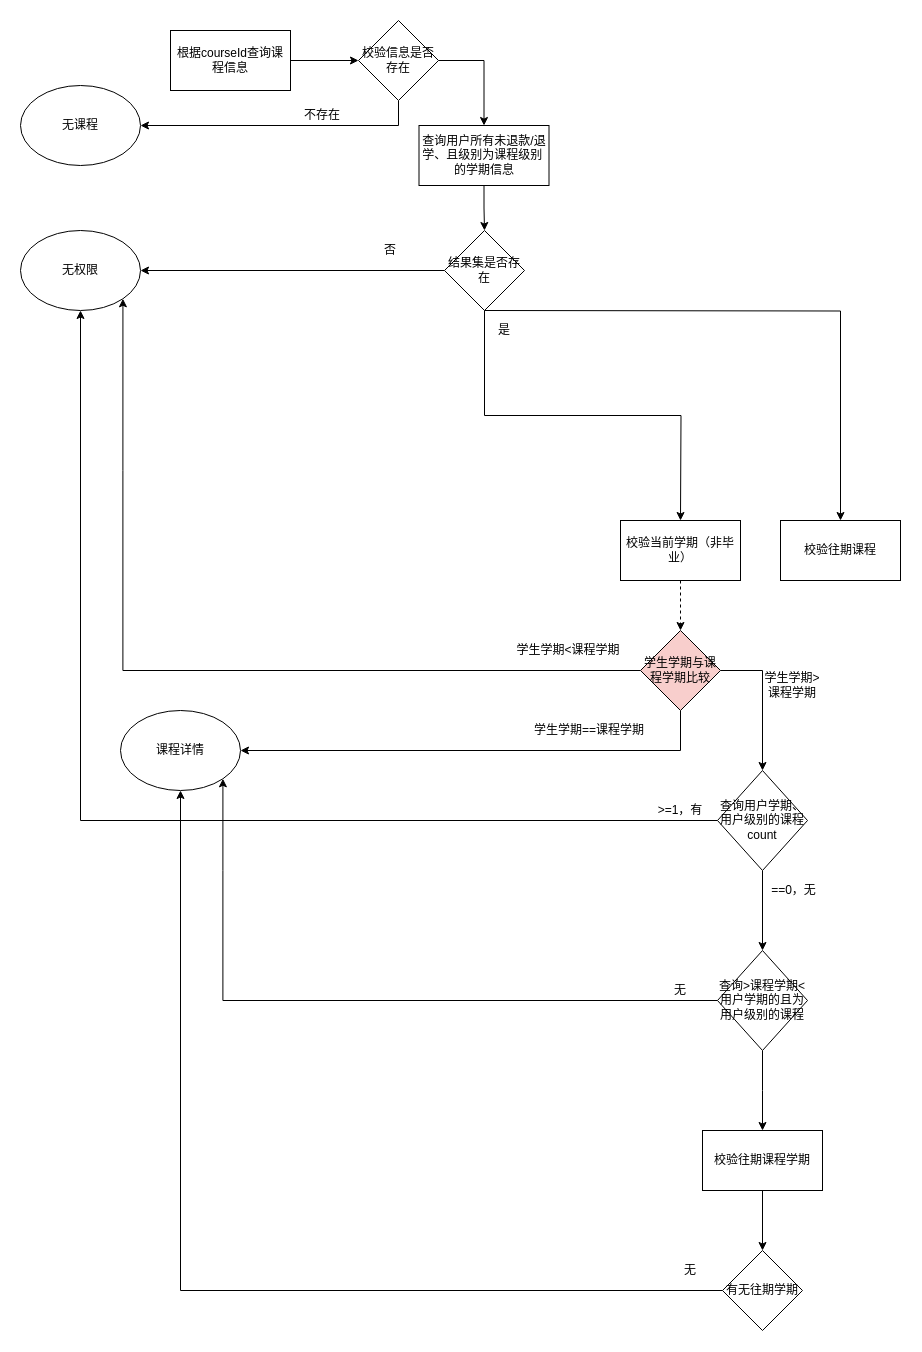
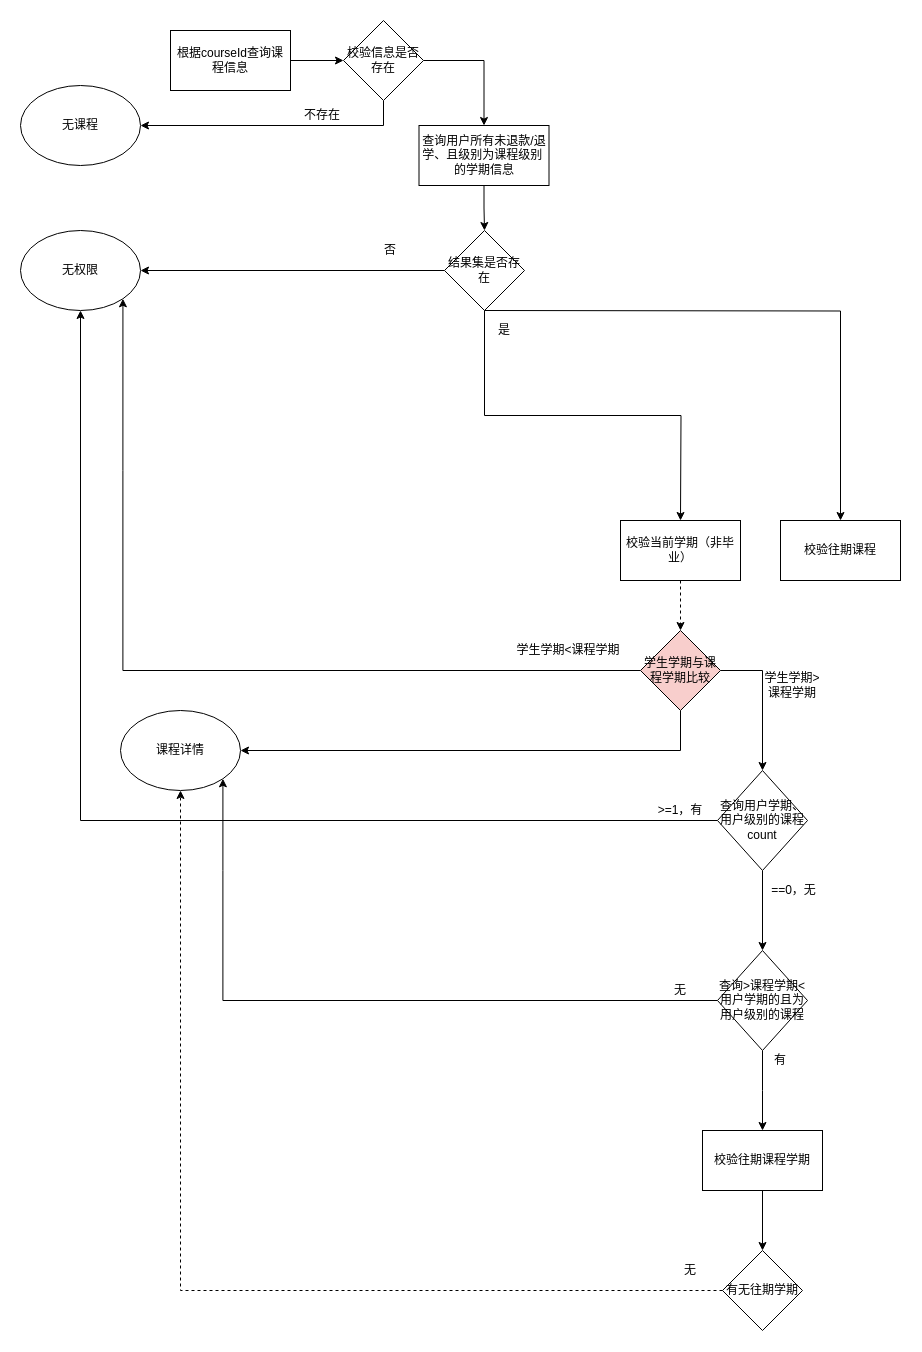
  <mxCell id="0" />
  <mxCell id="1" parent="0" />
  <mxCell id="2" style="edgeStyle=orthogonalEdgeStyle;rounded=0;orthogonalLoop=1;jettySize=auto;html=1;entryX=1;entryY=0.5;entryDx=0;entryDy=0;exitX=0.5;exitY=1;exitDx=0;exitDy=0;" edge="1" parent="1" source="4" target="7"><mxGeometry relative="1" as="geometry" /></mxCell>
  <mxCell id="3" style="edgeStyle=orthogonalEdgeStyle;rounded=0;orthogonalLoop=1;jettySize=auto;html=1;entryX=0.5;entryY=0;entryDx=0;entryDy=0;exitX=1;exitY=0.5;exitDx=0;exitDy=0;" edge="1" parent="1" source="4" target="10"><mxGeometry relative="1" as="geometry" /></mxCell>
- <mxCell id="4" value="校验信息是否存在" style="rhombus;whiteSpace=wrap;html=1;" vertex="1" parent="1"><mxGeometry x="358" y="20" width="80" height="80" as="geometry" /></mxCell>
+ <mxCell id="4" value="校验信息是否存在" style="rhombus;whiteSpace=wrap;html=1;" vertex="1" parent="1"><mxGeometry x="343" y="20" width="80" height="80" as="geometry" /></mxCell>
  <mxCell id="5" style="edgeStyle=orthogonalEdgeStyle;rounded=0;orthogonalLoop=1;jettySize=auto;html=1;" edge="1" parent="1" source="6" target="4"><mxGeometry relative="1" as="geometry" /></mxCell>
  <mxCell id="6" value="根据courseId查询课程信息" style="rounded=0;whiteSpace=wrap;html=1;" vertex="1" parent="1"><mxGeometry x="170" y="30" width="120" height="60" as="geometry" /></mxCell>
  <mxCell id="7" value="无课程" style="ellipse;whiteSpace=wrap;html=1;" vertex="1" parent="1"><mxGeometry x="20" y="85" width="120" height="80" as="geometry" /></mxCell>
  <mxCell id="8" value="不存在" style="text;html=1;strokeColor=none;fillColor=none;align=center;verticalAlign=middle;whiteSpace=wrap;rounded=0;" vertex="1" parent="1"><mxGeometry x="301.5" y="105" width="40" height="20" as="geometry" /></mxCell>
  <mxCell id="9" style="edgeStyle=orthogonalEdgeStyle;rounded=0;orthogonalLoop=1;jettySize=auto;html=1;entryX=0.5;entryY=0;entryDx=0;entryDy=0;" edge="1" parent="1" source="10" target="14"><mxGeometry relative="1" as="geometry" /></mxCell>
  <mxCell id="10" value="查询用户所有未退款/退学、且级别为课程级别&amp;nbsp; 的学期信息" style="rounded=0;whiteSpace=wrap;html=1;" vertex="1" parent="1"><mxGeometry x="418.5" y="125" width="130" height="60" as="geometry" /></mxCell>
  <mxCell id="11" style="edgeStyle=orthogonalEdgeStyle;rounded=0;orthogonalLoop=1;jettySize=auto;html=1;entryX=1;entryY=0.5;entryDx=0;entryDy=0;" edge="1" parent="1" source="14" target="15"><mxGeometry relative="1" as="geometry" /></mxCell>
  <mxCell id="12" style="edgeStyle=orthogonalEdgeStyle;rounded=0;orthogonalLoop=1;jettySize=auto;html=1;exitX=0.5;exitY=1;exitDx=0;exitDy=0;" edge="1" parent="1" source="14"><mxGeometry relative="1" as="geometry"><mxPoint x="530" y="270" as="sourcePoint" /><mxPoint x="680" y="520" as="targetPoint" /></mxGeometry></mxCell>
  <mxCell id="13" style="edgeStyle=orthogonalEdgeStyle;rounded=0;orthogonalLoop=1;jettySize=auto;html=1;entryX=0.5;entryY=0;entryDx=0;entryDy=0;" edge="1" parent="1" target="43"><mxGeometry relative="1" as="geometry"><mxPoint x="484" y="310" as="sourcePoint" /></mxGeometry></mxCell>
  <mxCell id="14" value="结果集是否存在" style="rhombus;whiteSpace=wrap;html=1;" vertex="1" parent="1"><mxGeometry x="444" y="230" width="80" height="80" as="geometry" /></mxCell>
  <mxCell id="15" value="无权限" style="ellipse;whiteSpace=wrap;html=1;" vertex="1" parent="1"><mxGeometry x="20" y="230" width="120" height="80" as="geometry" /></mxCell>
  <mxCell id="16" value="课程详情" style="ellipse;whiteSpace=wrap;html=1;" vertex="1" parent="1"><mxGeometry x="120" y="710" width="120" height="80" as="geometry" /></mxCell>
  <mxCell id="17" value="否" style="text;html=1;strokeColor=none;fillColor=none;align=center;verticalAlign=middle;whiteSpace=wrap;rounded=0;" vertex="1" parent="1"><mxGeometry x="370" y="240" width="40" height="20" as="geometry" /></mxCell>
  <mxCell id="18" value="是" style="text;html=1;strokeColor=none;fillColor=none;align=center;verticalAlign=middle;whiteSpace=wrap;rounded=0;" vertex="1" parent="1"><mxGeometry x="483.5" y="320" width="40" height="20" as="geometry" /></mxCell>
  <mxCell id="19" style="edgeStyle=orthogonalEdgeStyle;rounded=0;orthogonalLoop=1;jettySize=auto;html=1;entryX=0.5;entryY=0;entryDx=0;entryDy=0;dashed=1;" edge="1" parent="1" source="21" target="24"><mxGeometry relative="1" as="geometry" /></mxCell>
  <mxCell id="20" style="edgeStyle=orthogonalEdgeStyle;rounded=0;orthogonalLoop=1;jettySize=auto;html=1;entryX=0.5;entryY=0;entryDx=0;entryDy=0;exitX=1;exitY=0.5;exitDx=0;exitDy=0;" edge="1" parent="1" source="24" target="30"><mxGeometry relative="1" as="geometry"><mxPoint x="750" y="820" as="targetPoint" /></mxGeometry></mxCell>
  <mxCell id="21" value="校验当前学期（非毕业）" style="rounded=0;whiteSpace=wrap;html=1;" vertex="1" parent="1"><mxGeometry x="620" y="520" width="120" height="60" as="geometry" /></mxCell>
  <mxCell id="22" style="edgeStyle=orthogonalEdgeStyle;rounded=0;orthogonalLoop=1;jettySize=auto;html=1;entryX=1;entryY=0.5;entryDx=0;entryDy=0;exitX=0.5;exitY=1;exitDx=0;exitDy=0;" edge="1" parent="1" source="24" target="16"><mxGeometry relative="1" as="geometry"><mxPoint x="650" y="820" as="sourcePoint" /></mxGeometry></mxCell>
  <mxCell id="23" style="edgeStyle=orthogonalEdgeStyle;rounded=0;orthogonalLoop=1;jettySize=auto;html=1;exitX=0;exitY=0.5;exitDx=0;exitDy=0;entryX=1;entryY=1;entryDx=0;entryDy=0;" edge="1" parent="1" source="24" target="15"><mxGeometry relative="1" as="geometry"><mxPoint x="120" y="310" as="targetPoint" /></mxGeometry></mxCell>
  <mxCell id="24" value="学生学期与课程学期比较" style="rhombus;whiteSpace=wrap;html=1;fillColor=#f8cecc;" vertex="1" parent="1"><mxGeometry x="640" y="630" width="80" height="80" as="geometry" /></mxCell>
- <mxCell id="25" value="学生学期==课程学期" style="text;html=1;strokeColor=none;fillColor=none;align=center;verticalAlign=middle;whiteSpace=wrap;rounded=0;" vertex="1" parent="1"><mxGeometry x="528.5" y="720" width="120" height="20" as="geometry" /></mxCell>
  <mxCell id="26" value="学生学期&amp;lt;课程学期" style="text;html=1;strokeColor=none;fillColor=none;align=center;verticalAlign=middle;whiteSpace=wrap;rounded=0;" vertex="1" parent="1"><mxGeometry x="513" y="640" width="110" height="20" as="geometry" /></mxCell>
  <mxCell id="27" value="学生学期&amp;gt;课程学期" style="text;html=1;strokeColor=none;fillColor=none;align=center;verticalAlign=middle;whiteSpace=wrap;rounded=0;" vertex="1" parent="1"><mxGeometry x="762" y="670" width="60" height="30" as="geometry" /></mxCell>
  <mxCell id="28" style="edgeStyle=orthogonalEdgeStyle;rounded=0;orthogonalLoop=1;jettySize=auto;html=1;entryX=0.5;entryY=1;entryDx=0;entryDy=0;" edge="1" parent="1" source="30" target="15"><mxGeometry relative="1" as="geometry" /></mxCell>
  <mxCell id="29" value="" style="edgeStyle=orthogonalEdgeStyle;rounded=0;orthogonalLoop=1;jettySize=auto;html=1;" edge="1" parent="1" source="30" target="33"><mxGeometry relative="1" as="geometry" /></mxCell>
  <mxCell id="30" value="&lt;span style=&quot;white-space: normal&quot;&gt;查询用户学期、用户级别的课程count&lt;/span&gt;" style="rhombus;whiteSpace=wrap;html=1;" vertex="1" parent="1"><mxGeometry x="717" y="770" width="90" height="100" as="geometry" /></mxCell>
  <mxCell id="31" style="edgeStyle=orthogonalEdgeStyle;rounded=0;orthogonalLoop=1;jettySize=auto;html=1;entryX=1;entryY=1;entryDx=0;entryDy=0;" edge="1" parent="1" source="33" target="16"><mxGeometry relative="1" as="geometry" /></mxCell>
  <mxCell id="32" value="" style="edgeStyle=orthogonalEdgeStyle;rounded=0;orthogonalLoop=1;jettySize=auto;html=1;" edge="1" parent="1" source="33"><mxGeometry relative="1" as="geometry"><mxPoint x="762" y="1130" as="targetPoint" /></mxGeometry></mxCell>
  <mxCell id="33" value="查询&amp;gt;课程学期&amp;lt;用户学期的且为用户级别的课程" style="rhombus;whiteSpace=wrap;html=1;" vertex="1" parent="1"><mxGeometry x="717" y="950" width="90" height="100" as="geometry" /></mxCell>
  <mxCell id="34" value="&amp;gt;=1，有" style="text;html=1;strokeColor=none;fillColor=none;align=center;verticalAlign=middle;whiteSpace=wrap;rounded=0;" vertex="1" parent="1"><mxGeometry x="655" y="800" width="50" height="20" as="geometry" /></mxCell>
  <mxCell id="35" value="无" style="text;html=1;strokeColor=none;fillColor=none;align=center;verticalAlign=middle;whiteSpace=wrap;rounded=0;" vertex="1" parent="1"><mxGeometry x="660" y="980" width="40" height="20" as="geometry" /></mxCell>
+ <mxCell id="36" value="有" style="text;html=1;strokeColor=none;fillColor=none;align=center;verticalAlign=middle;whiteSpace=wrap;rounded=0;" vertex="1" parent="1"><mxGeometry x="760" y="1050" width="40" height="20" as="geometry" /></mxCell>
  <mxCell id="37" value="==0，无" style="text;html=1;strokeColor=none;fillColor=none;align=center;verticalAlign=middle;whiteSpace=wrap;rounded=0;" vertex="1" parent="1"><mxGeometry x="767" y="880" width="53" height="20" as="geometry" /></mxCell>
  <mxCell id="38" style="edgeStyle=orthogonalEdgeStyle;rounded=0;orthogonalLoop=1;jettySize=auto;html=1;entryX=0.5;entryY=0;entryDx=0;entryDy=0;" edge="1" parent="1" source="39" target="41"><mxGeometry relative="1" as="geometry" /></mxCell>
  <mxCell id="39" value="&lt;span style=&quot;white-space: normal&quot;&gt;校验往期课程学期&lt;/span&gt;" style="rounded=0;whiteSpace=wrap;html=1;" vertex="1" parent="1"><mxGeometry x="702" y="1130" width="120" height="60" as="geometry" /></mxCell>
- <mxCell id="40" style="edgeStyle=orthogonalEdgeStyle;rounded=0;orthogonalLoop=1;jettySize=auto;html=1;" edge="1" parent="1" source="41" target="16"><mxGeometry relative="1" as="geometry" /></mxCell>
+ <mxCell id="40" style="edgeStyle=orthogonalEdgeStyle;rounded=0;orthogonalLoop=1;jettySize=auto;html=1;dashed=1;" edge="1" parent="1" source="41" target="16"><mxGeometry relative="1" as="geometry" /></mxCell>
  <mxCell id="41" value="有无往期学期" style="rhombus;whiteSpace=wrap;html=1;" vertex="1" parent="1"><mxGeometry x="722" y="1250" width="80" height="80" as="geometry" /></mxCell>
  <mxCell id="42" value="无" style="text;html=1;strokeColor=none;fillColor=none;align=center;verticalAlign=middle;whiteSpace=wrap;rounded=0;" vertex="1" parent="1"><mxGeometry x="670" y="1260" width="40" height="20" as="geometry" /></mxCell>
  <mxCell id="43" value="校验往期课程" style="rounded=0;whiteSpace=wrap;html=1;" vertex="1" parent="1"><mxGeometry x="780" y="520" width="120" height="60" as="geometry" /></mxCell>
